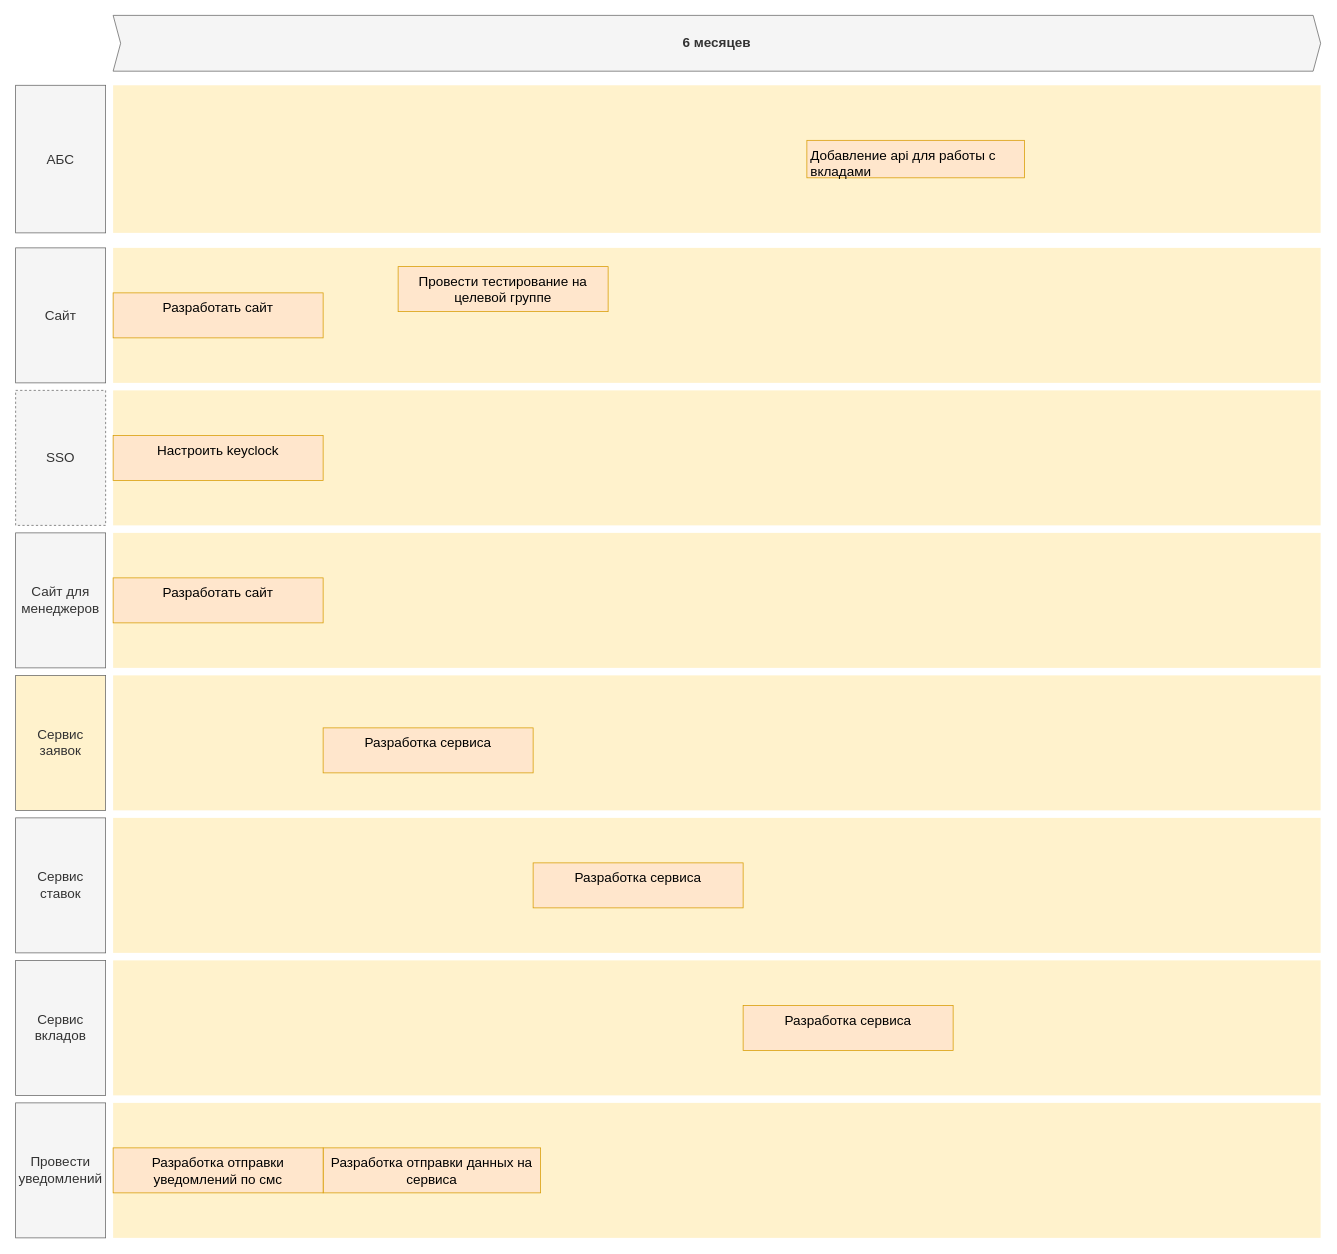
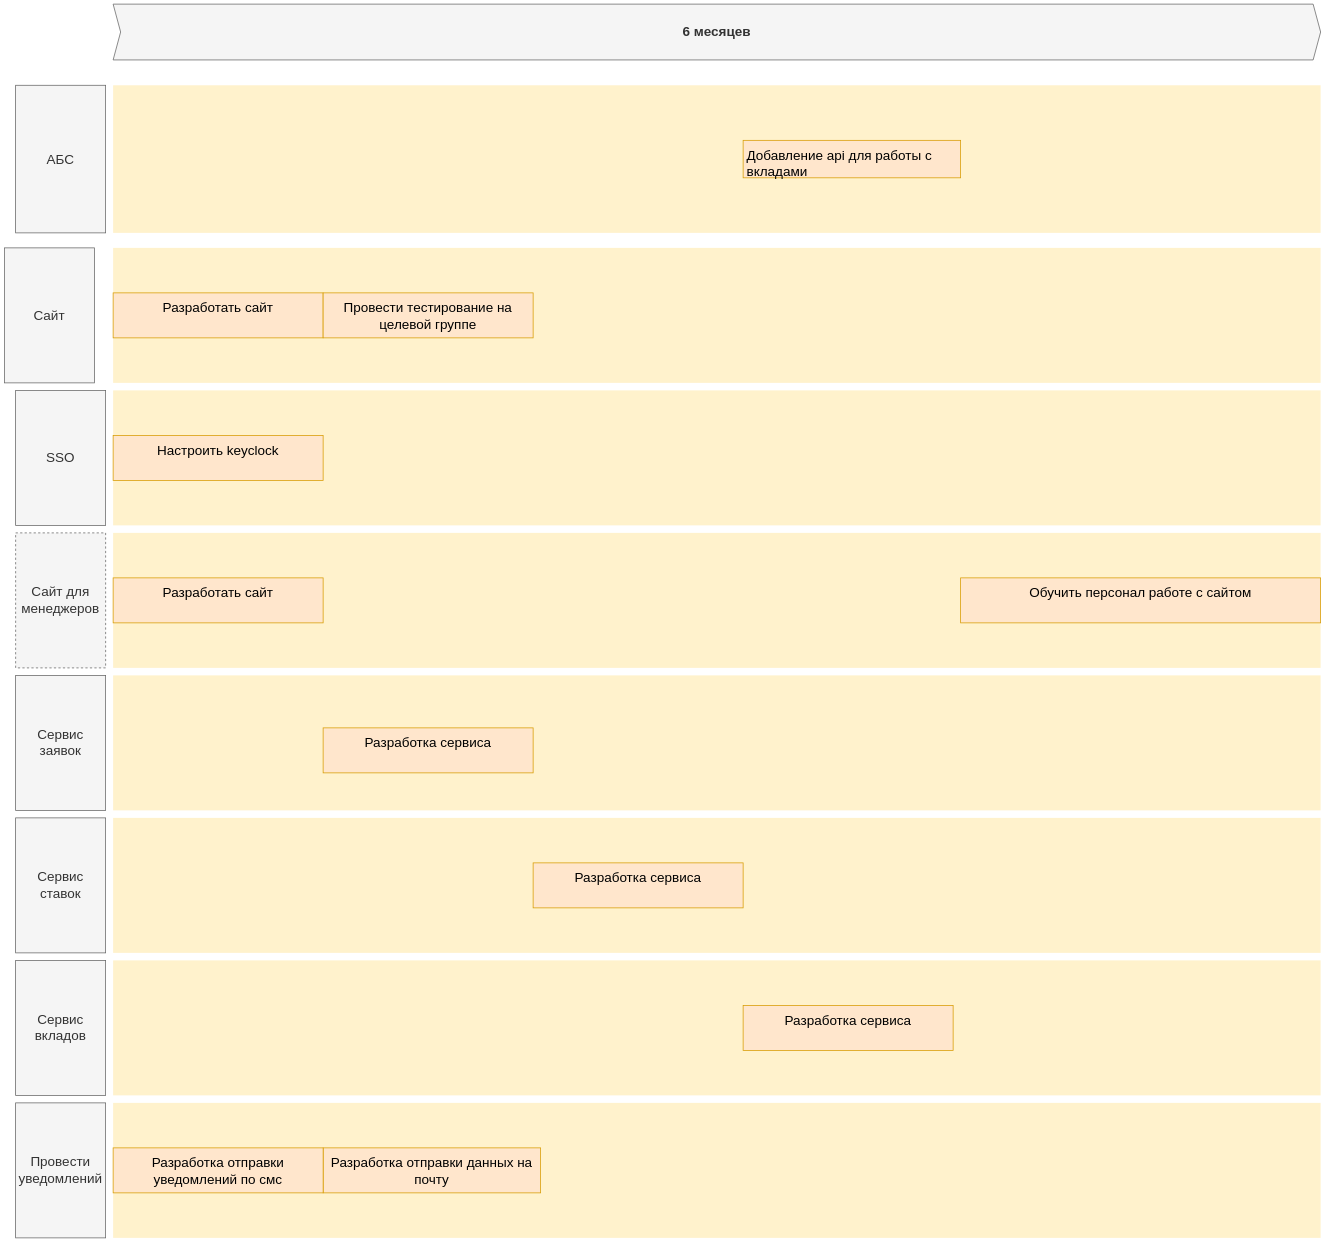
  <mxCell id="0" />
  <mxCell id="1" parent="0" />
  <mxCell id="2" value="" style="shape=rect;fillColor=#fff2cc;strokeColor=none;fontSize=24;html=1;whiteSpace=wrap;align=left;verticalAlign=top;spacing=5;rounded=0;" parent="1" vertex="1"><mxGeometry x="150" y="330" width="1610" height="180" as="geometry" /></mxCell>
  <mxCell id="3" value="" style="shape=rect;fillColor=#fff2cc;strokeColor=none;fontSize=24;html=1;whiteSpace=wrap;align=left;verticalAlign=top;spacing=5;rounded=0;" parent="1" vertex="1"><mxGeometry x="150" y="113.2" width="1610" height="196.8" as="geometry" /></mxCell>
- <mxCell id="4" value="Добавление api для работы с вкладами" style="shape=rect;fillColor=#ffe6cc;strokeColor=#d79b00;fontSize=18;html=1;whiteSpace=wrap;align=left;verticalAlign=top;spacing=5;rounded=0;" parent="1" vertex="1"><mxGeometry x="1075" y="186.6" width="290" height="50" as="geometry" /></mxCell>
+ <mxCell id="4" value="Добавление api для работы с вкладами" style="shape=rect;fillColor=#ffe6cc;strokeColor=#d79b00;fontSize=18;html=1;whiteSpace=wrap;align=left;verticalAlign=top;spacing=5;rounded=0;" parent="1" vertex="1"><mxGeometry x="990" y="186.6" width="290" height="50" as="geometry" /></mxCell>
  <mxCell id="5" value="АБС" style="rounded=0;whiteSpace=wrap;html=1;fillColor=#f5f5f5;fontColor=#333333;strokeColor=#666666;fontSize=18;" parent="1" vertex="1"><mxGeometry x="20" y="113.2" width="120" height="196.8" as="geometry" /></mxCell>
- <mxCell id="6" value="Сайт" style="rounded=0;whiteSpace=wrap;html=1;fillColor=#f5f5f5;fontColor=#333333;strokeColor=#666666;fontSize=18;" parent="1" vertex="1"><mxGeometry x="20" y="330" width="120" height="180" as="geometry" /></mxCell>
- <mxCell id="7" value="6 месяцев" style="shape=step;perimeter=stepPerimeter;whiteSpace=wrap;html=1;fixedSize=1;size=10;fillColor=#f5f5f5;strokeColor=#666666;fontSize=18;fontStyle=1;align=center;rounded=0;fontColor=#333333;" parent="1" vertex="1"><mxGeometry x="150" y="20" width="1610" height="74.4" as="geometry" /></mxCell>
+ <mxCell id="6" value="Сайт" style="rounded=0;whiteSpace=wrap;html=1;fillColor=#f5f5f5;fontColor=#333333;strokeColor=#666666;fontSize=18;" parent="1" vertex="1"><mxGeometry x="5" y="330" width="120" height="180" as="geometry" /></mxCell>
+ <mxCell id="7" value="6 месяцев" style="shape=step;perimeter=stepPerimeter;whiteSpace=wrap;html=1;fixedSize=1;size=10;fillColor=#f5f5f5;strokeColor=#666666;fontSize=18;fontStyle=1;align=center;rounded=0;fontColor=#333333;" parent="1" vertex="1"><mxGeometry x="150" y="5" width="1610" height="74.4" as="geometry" /></mxCell>
  <mxCell id="8" value="Разработать сайт" style="shape=rect;fillColor=#ffe6cc;strokeColor=#d79b00;fontSize=18;html=1;whiteSpace=wrap;align=center;verticalAlign=top;spacing=5;rounded=0;" parent="1" vertex="1"><mxGeometry x="150" y="390" width="280" height="60" as="geometry" /></mxCell>
  <mxCell id="9" value="" style="shape=rect;fillColor=#fff2cc;strokeColor=none;fontSize=24;html=1;whiteSpace=wrap;align=left;verticalAlign=top;spacing=5;rounded=0;" parent="1" vertex="1"><mxGeometry x="150" y="520" width="1610" height="180" as="geometry" /></mxCell>
- <mxCell id="10" value="SSO" style="rounded=0;whiteSpace=wrap;html=1;fillColor=#f5f5f5;fontColor=#333333;strokeColor=#666666;fontSize=18;dashed=1;" parent="1" vertex="1"><mxGeometry x="20" y="520" width="120" height="180" as="geometry" /></mxCell>
+ <mxCell id="10" value="SSO" style="rounded=0;whiteSpace=wrap;html=1;fillColor=#f5f5f5;fontColor=#333333;strokeColor=#666666;fontSize=18;" parent="1" vertex="1"><mxGeometry x="20" y="520" width="120" height="180" as="geometry" /></mxCell>
  <mxCell id="11" value="Настроить keyclock" style="shape=rect;fillColor=#ffe6cc;strokeColor=#d79b00;fontSize=18;html=1;whiteSpace=wrap;align=center;verticalAlign=top;spacing=5;rounded=0;" parent="1" vertex="1"><mxGeometry x="150" y="580" width="280" height="60" as="geometry" /></mxCell>
  <mxCell id="12" value="" style="shape=rect;fillColor=#fff2cc;strokeColor=none;fontSize=24;html=1;whiteSpace=wrap;align=left;verticalAlign=top;spacing=5;rounded=0;" parent="1" vertex="1"><mxGeometry x="150" y="710" width="1610" height="180" as="geometry" /></mxCell>
- <mxCell id="13" value="Сайт для менеджеров" style="rounded=0;whiteSpace=wrap;html=1;fillColor=#f5f5f5;fontColor=#333333;strokeColor=#666666;fontSize=18;" parent="1" vertex="1"><mxGeometry x="20" y="710" width="120" height="180" as="geometry" /></mxCell>
+ <mxCell id="13" value="Сайт для менеджеров" style="rounded=0;whiteSpace=wrap;html=1;fillColor=#f5f5f5;fontColor=#333333;strokeColor=#666666;fontSize=18;dashed=1;" parent="1" vertex="1"><mxGeometry x="20" y="710" width="120" height="180" as="geometry" /></mxCell>
+ <mxCell id="14" value="Обучить персонал работе с сайтом" style="shape=rect;fillColor=#ffe6cc;strokeColor=#d79b00;fontSize=18;html=1;whiteSpace=wrap;align=center;verticalAlign=top;spacing=5;rounded=0;" parent="1" vertex="1"><mxGeometry x="1280" y="770" width="480" height="60" as="geometry" /></mxCell>
  <mxCell id="15" value="" style="shape=rect;fillColor=#fff2cc;strokeColor=none;fontSize=24;html=1;whiteSpace=wrap;align=left;verticalAlign=top;spacing=5;rounded=0;" vertex="1" parent="1"><mxGeometry x="150" y="900" width="1610" height="180" as="geometry" /></mxCell>
- <mxCell id="16" value="Сервис заявок" style="rounded=0;whiteSpace=wrap;html=1;fillColor=#fff2cc;fontColor=#333333;strokeColor=#666666;fontSize=18;" vertex="1" parent="1"><mxGeometry x="20" y="900" width="120" height="180" as="geometry" /></mxCell>
+ <mxCell id="16" value="Сервис заявок" style="rounded=0;whiteSpace=wrap;html=1;fillColor=#f5f5f5;fontColor=#333333;strokeColor=#666666;fontSize=18;" vertex="1" parent="1"><mxGeometry x="20" y="900" width="120" height="180" as="geometry" /></mxCell>
  <mxCell id="17" value="Разработка сервиса" style="shape=rect;fillColor=#ffe6cc;strokeColor=#d79b00;fontSize=18;html=1;whiteSpace=wrap;align=center;verticalAlign=top;spacing=5;rounded=0;" vertex="1" parent="1"><mxGeometry x="430" y="970" width="280" height="60" as="geometry" /></mxCell>
  <mxCell id="18" value="" style="shape=rect;fillColor=#fff2cc;strokeColor=none;fontSize=24;html=1;whiteSpace=wrap;align=left;verticalAlign=top;spacing=5;rounded=0;" vertex="1" parent="1"><mxGeometry x="150" y="1090" width="1610" height="180" as="geometry" /></mxCell>
  <mxCell id="19" value="Сервис ставок" style="rounded=0;whiteSpace=wrap;html=1;fillColor=#f5f5f5;fontColor=#333333;strokeColor=#666666;fontSize=18;" vertex="1" parent="1"><mxGeometry x="20" y="1090" width="120" height="180" as="geometry" /></mxCell>
  <mxCell id="20" value="Разработка сервиса" style="shape=rect;fillColor=#ffe6cc;strokeColor=#d79b00;fontSize=18;html=1;whiteSpace=wrap;align=center;verticalAlign=top;spacing=5;rounded=0;" vertex="1" parent="1"><mxGeometry x="710" y="1150" width="280" height="60" as="geometry" /></mxCell>
  <mxCell id="21" value="" style="shape=rect;fillColor=#fff2cc;strokeColor=none;fontSize=24;html=1;whiteSpace=wrap;align=left;verticalAlign=top;spacing=5;rounded=0;" vertex="1" parent="1"><mxGeometry x="150" y="1280" width="1610" height="180" as="geometry" /></mxCell>
  <mxCell id="22" value="Сервис вкладов" style="rounded=0;whiteSpace=wrap;html=1;fillColor=#f5f5f5;fontColor=#333333;strokeColor=#666666;fontSize=18;" vertex="1" parent="1"><mxGeometry x="20" y="1280" width="120" height="180" as="geometry" /></mxCell>
  <mxCell id="23" value="" style="shape=rect;fillColor=#fff2cc;strokeColor=none;fontSize=24;html=1;whiteSpace=wrap;align=left;verticalAlign=top;spacing=5;rounded=0;" vertex="1" parent="1"><mxGeometry x="150" y="1470" width="1610" height="180" as="geometry" /></mxCell>
  <mxCell id="24" value="Провести уведомлений" style="rounded=0;whiteSpace=wrap;html=1;fillColor=#f5f5f5;fontColor=#333333;strokeColor=#666666;fontSize=18;" vertex="1" parent="1"><mxGeometry x="20" y="1470" width="120" height="180" as="geometry" /></mxCell>
- <mxCell id="25" value="Разработка отправки данных на сервиса" style="shape=rect;fillColor=#ffe6cc;strokeColor=#d79b00;fontSize=18;html=1;whiteSpace=wrap;align=center;verticalAlign=top;spacing=5;rounded=0;" vertex="1" parent="1"><mxGeometry x="430" y="1530" width="290" height="60" as="geometry" /></mxCell>
+ <mxCell id="25" value="Разработка отправки данных на почту" style="shape=rect;fillColor=#ffe6cc;strokeColor=#d79b00;fontSize=18;html=1;whiteSpace=wrap;align=center;verticalAlign=top;spacing=5;rounded=0;" vertex="1" parent="1"><mxGeometry x="430" y="1530" width="290" height="60" as="geometry" /></mxCell>
  <mxCell id="26" value="Разработка отправки уведомлений по смс" style="shape=rect;fillColor=#ffe6cc;strokeColor=#d79b00;fontSize=18;html=1;whiteSpace=wrap;align=center;verticalAlign=top;spacing=5;rounded=0;" vertex="1" parent="1"><mxGeometry x="150" y="1530" width="280" height="60" as="geometry" /></mxCell>
  <mxCell id="27" value="Разработать сайт" style="shape=rect;fillColor=#ffe6cc;strokeColor=#d79b00;fontSize=18;html=1;whiteSpace=wrap;align=center;verticalAlign=top;spacing=5;rounded=0;" vertex="1" parent="1"><mxGeometry x="150" y="770" width="280" height="60" as="geometry" /></mxCell>
- <mxCell id="28" value="Провести тестирование на целевой группе" style="shape=rect;fillColor=#ffe6cc;strokeColor=#d79b00;fontSize=18;html=1;whiteSpace=wrap;align=center;verticalAlign=top;spacing=5;rounded=0;" vertex="1" parent="1"><mxGeometry x="530" y="355" width="280" height="60" as="geometry" /></mxCell>
+ <mxCell id="28" value="Провести тестирование на целевой группе" style="shape=rect;fillColor=#ffe6cc;strokeColor=#d79b00;fontSize=18;html=1;whiteSpace=wrap;align=center;verticalAlign=top;spacing=5;rounded=0;" vertex="1" parent="1"><mxGeometry x="430" y="390" width="280" height="60" as="geometry" /></mxCell>
  <mxCell id="29" value="Разработка сервиса" style="shape=rect;fillColor=#ffe6cc;strokeColor=#d79b00;fontSize=18;html=1;whiteSpace=wrap;align=center;verticalAlign=top;spacing=5;rounded=0;" vertex="1" parent="1"><mxGeometry x="990" y="1340" width="280" height="60" as="geometry" /></mxCell>
